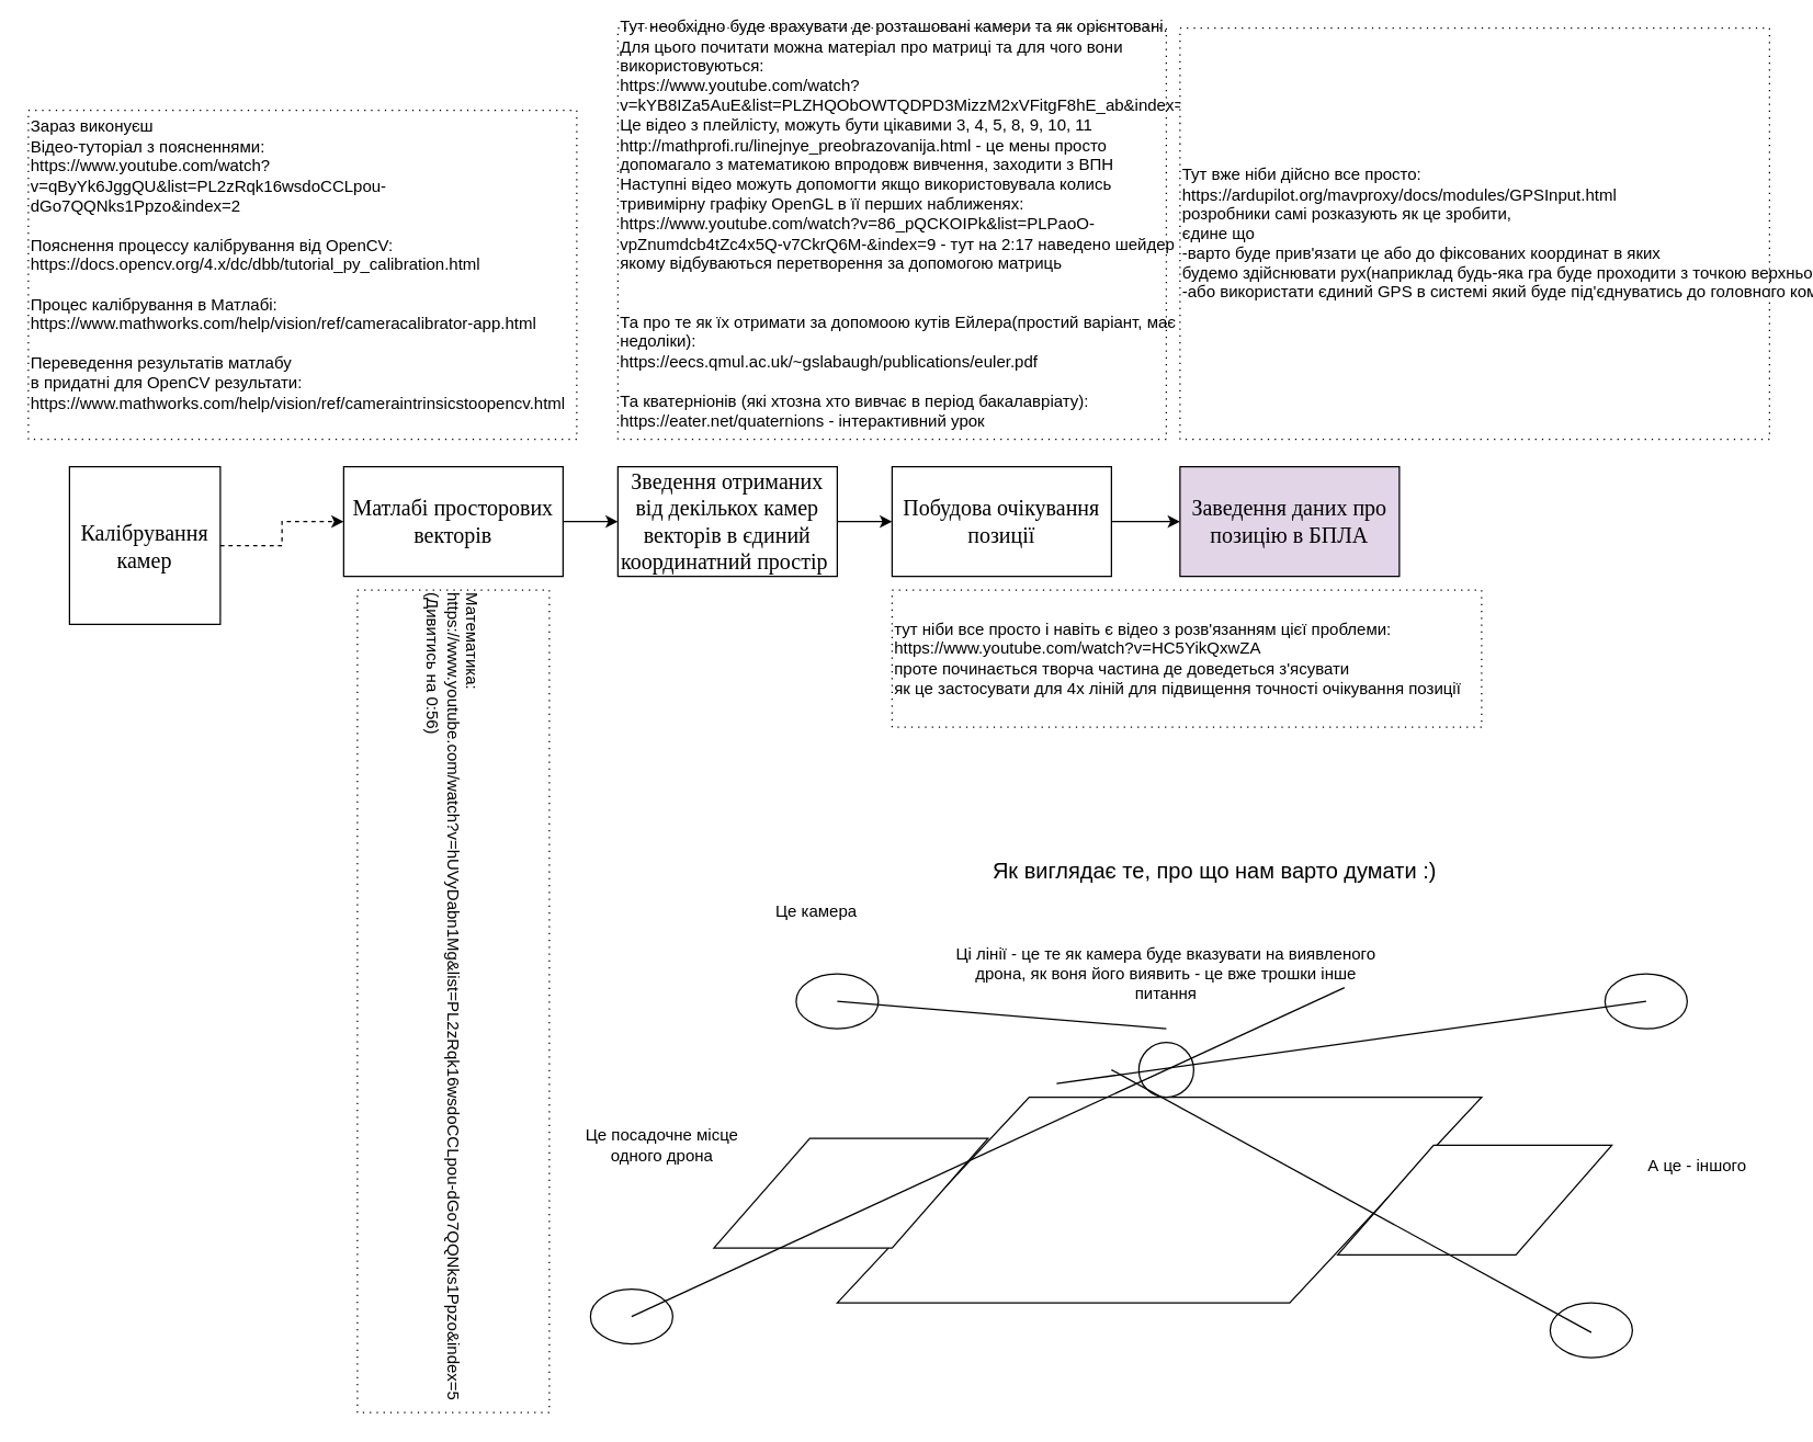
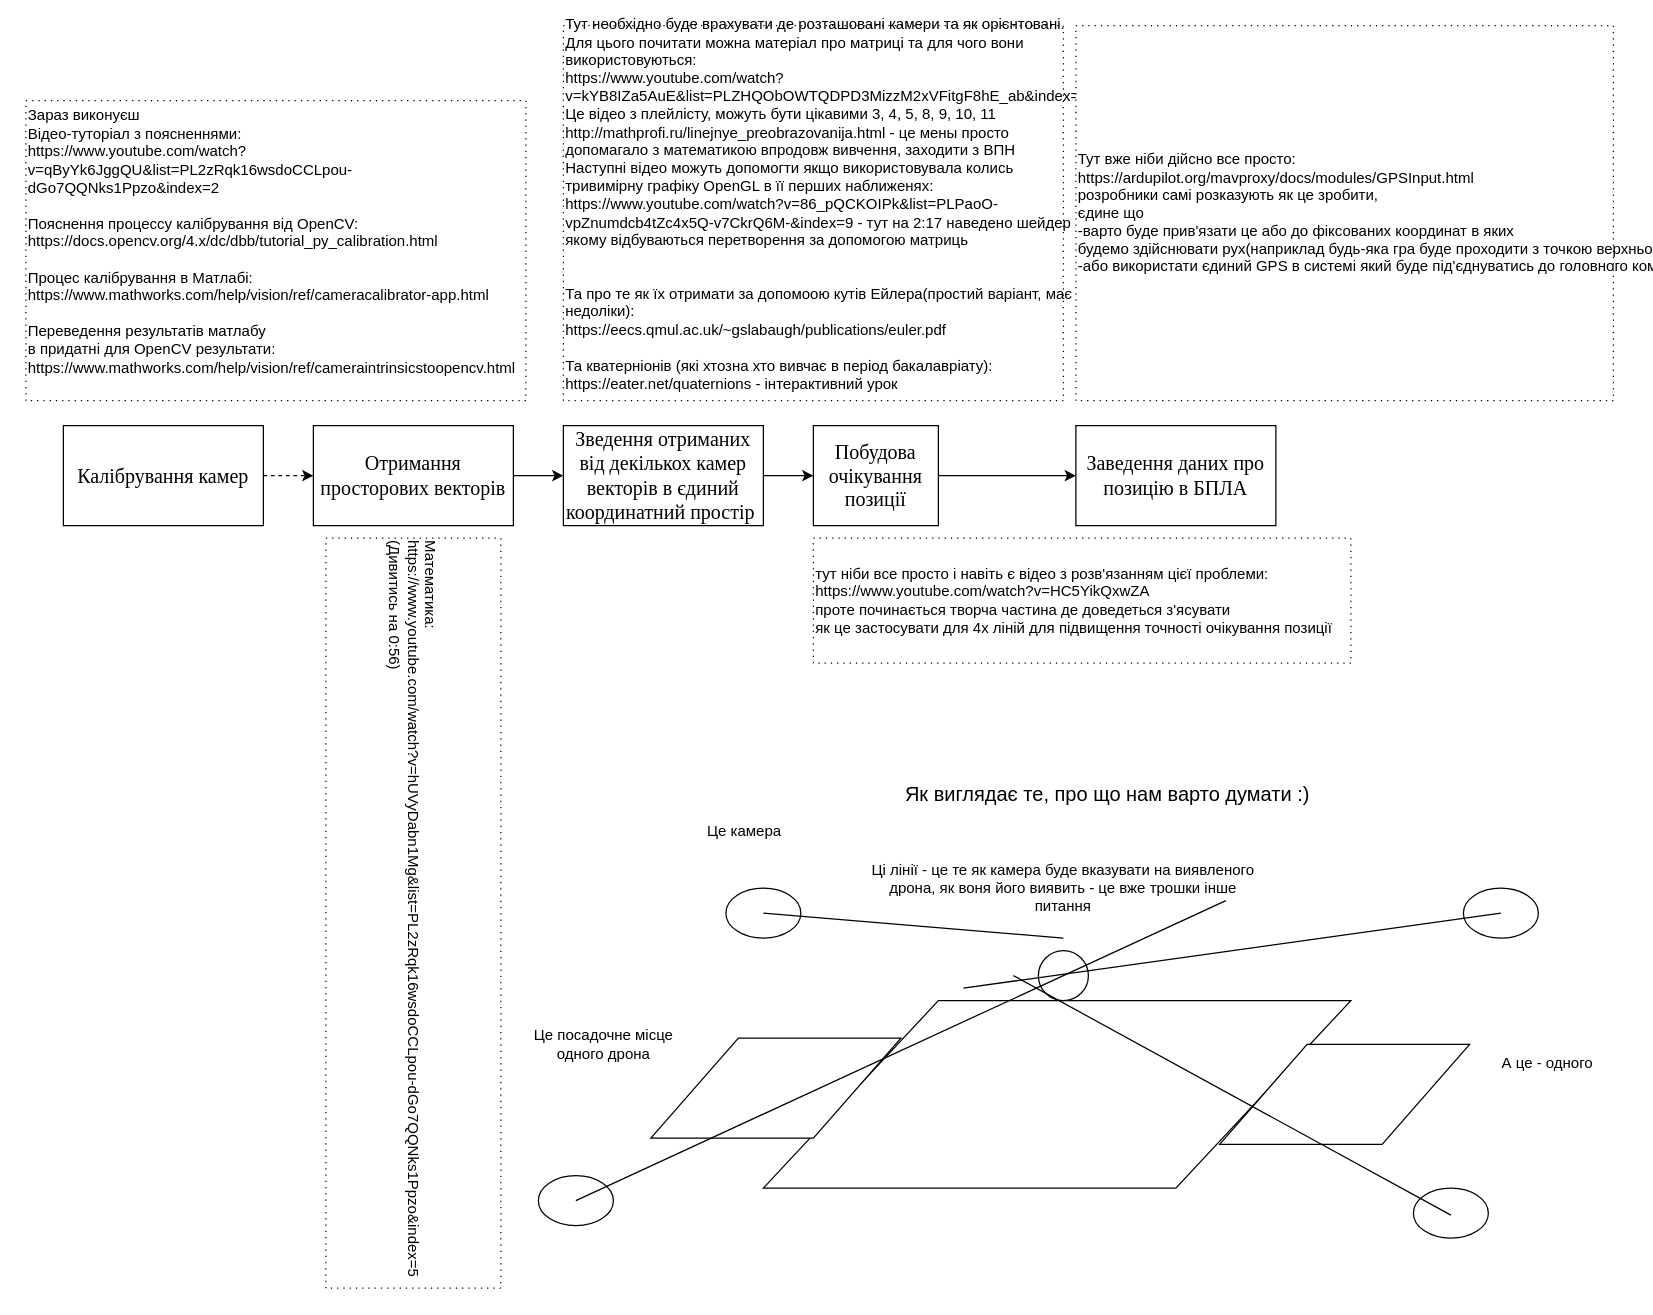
  <mxCell id="0" />
  <mxCell id="1" parent="0" />
  <mxCell id="2" style="edgeStyle=orthogonalEdgeStyle;rounded=0;orthogonalLoop=1;jettySize=auto;html=1;exitX=1;exitY=0.5;exitDx=0;exitDy=0;entryX=0;entryY=0.5;entryDx=0;entryDy=0;dashed=1;" parent="1" source="3" target="5" edge="1"><mxGeometry relative="1" as="geometry" /></mxCell>
- <mxCell id="3" value="&lt;font size=&quot;3&quot; face=&quot;Times New Roman&quot;&gt;Калібрування камер&lt;/font&gt;" style="rounded=0;whiteSpace=wrap;html=1;" parent="1" vertex="1"><mxGeometry x="50" y="340" width="110" height="115" as="geometry" /></mxCell>
+ <mxCell id="3" value="&lt;font size=&quot;3&quot; face=&quot;Times New Roman&quot;&gt;Калібрування камер&lt;/font&gt;" style="rounded=0;whiteSpace=wrap;html=1;" parent="1" vertex="1"><mxGeometry x="50" y="340" width="160" height="80" as="geometry" /></mxCell>
  <mxCell id="4" style="edgeStyle=orthogonalEdgeStyle;rounded=0;orthogonalLoop=1;jettySize=auto;html=1;exitX=1;exitY=0.5;exitDx=0;exitDy=0;entryX=0;entryY=0.5;entryDx=0;entryDy=0;" parent="1" source="5" target="7" edge="1"><mxGeometry relative="1" as="geometry" /></mxCell>
- <mxCell id="5" value="&lt;font size=&quot;3&quot; face=&quot;Times New Roman&quot;&gt;Матлабі просторових векторів&lt;/font&gt;" style="rounded=0;whiteSpace=wrap;html=1;" parent="1" vertex="1"><mxGeometry x="250" y="340" width="160" height="80" as="geometry" /></mxCell>
+ <mxCell id="5" value="&lt;font size=&quot;3&quot; face=&quot;Times New Roman&quot;&gt;Отримання просторових векторів&lt;/font&gt;" style="rounded=0;whiteSpace=wrap;html=1;" parent="1" vertex="1"><mxGeometry x="250" y="340" width="160" height="80" as="geometry" /></mxCell>
  <mxCell id="6" style="edgeStyle=orthogonalEdgeStyle;rounded=0;orthogonalLoop=1;jettySize=auto;html=1;exitX=1;exitY=0.5;exitDx=0;exitDy=0;entryX=0;entryY=0.5;entryDx=0;entryDy=0;" parent="1" source="7" target="9" edge="1"><mxGeometry relative="1" as="geometry" /></mxCell>
  <mxCell id="7" value="&lt;font size=&quot;3&quot; face=&quot;Times New Roman&quot;&gt;Зведення отриманих від декількох камер векторів в єдиний координатний простір&amp;nbsp;&lt;/font&gt;" style="rounded=0;whiteSpace=wrap;html=1;" parent="1" vertex="1"><mxGeometry x="450" y="340" width="160" height="80" as="geometry" /></mxCell>
  <mxCell id="8" style="edgeStyle=orthogonalEdgeStyle;rounded=0;orthogonalLoop=1;jettySize=auto;html=1;exitX=1;exitY=0.5;exitDx=0;exitDy=0;entryX=0;entryY=0.5;entryDx=0;entryDy=0;" parent="1" source="9" target="10" edge="1"><mxGeometry relative="1" as="geometry" /></mxCell>
- <mxCell id="9" value="&lt;font size=&quot;3&quot; face=&quot;Times New Roman&quot;&gt;Побудова очікування позиції&lt;/font&gt;" style="rounded=0;whiteSpace=wrap;html=1;" parent="1" vertex="1"><mxGeometry x="650" y="340" width="160" height="80" as="geometry" /></mxCell>
- <mxCell id="10" value="&lt;font size=&quot;3&quot; face=&quot;Times New Roman&quot;&gt;Заведення даних про позицію в БПЛА&lt;/font&gt;" style="rounded=0;whiteSpace=wrap;html=1;fillColor=#e1d5e7;" parent="1" vertex="1"><mxGeometry x="860" y="340" width="160" height="80" as="geometry" /></mxCell>
+ <mxCell id="9" value="&lt;font size=&quot;3&quot; face=&quot;Times New Roman&quot;&gt;Побудова очікування позиції&lt;/font&gt;" style="rounded=0;whiteSpace=wrap;html=1;" parent="1" vertex="1"><mxGeometry x="650" y="340" width="100" height="80" as="geometry" /></mxCell>
+ <mxCell id="10" value="&lt;font size=&quot;3&quot; face=&quot;Times New Roman&quot;&gt;Заведення даних про позицію в БПЛА&lt;/font&gt;" style="rounded=0;whiteSpace=wrap;html=1;" parent="1" vertex="1"><mxGeometry x="860" y="340" width="160" height="80" as="geometry" /></mxCell>
  <mxCell id="11" value="Зараз виконуєш&lt;br&gt;Відео-туторіал з поясненнями:&lt;br&gt;https://www.youtube.com/watch?v=qByYk6JggQU&amp;amp;list=PL2zRqk16wsdoCCLpou-dGo7QQNks1Ppzo&amp;amp;index=2&lt;br&gt;&lt;br&gt;Пояснення процессу калібрування від OpenCV:&lt;br&gt;https://docs.opencv.org/4.x/dc/dbb/tutorial_py_calibration.html&lt;br&gt;&lt;br&gt;Процес калібрування в Матлабі:&lt;br&gt;https://www.mathworks.com/help/vision/ref/cameracalibrator-app.html&lt;br&gt;&lt;br&gt;Переведення результатів матлабу&lt;br&gt;в придатні для OpenCV результати:&lt;br&gt;https://www.mathworks.com/help/vision/ref/cameraintrinsicstoopencv.html&lt;div&gt;&lt;br style=&quot;text-wrap-mode: nowrap;&quot;&gt;&lt;/div&gt;" style="rounded=0;whiteSpace=wrap;html=1;dashed=1;dashPattern=1 4;align=left;" vertex="1" parent="1"><mxGeometry x="20" y="80" width="400" height="240" as="geometry" /></mxCell>
  <mxCell id="12" value="&lt;div&gt;&lt;span style=&quot;text-wrap-mode: nowrap;&quot;&gt;Математика:&lt;/span&gt;&lt;br style=&quot;text-wrap-mode: nowrap;&quot;&gt;&lt;span style=&quot;text-wrap-mode: nowrap;&quot;&gt;https://www.youtube.com/watch?v=hUVyDabn1Mg&amp;amp;list=PL2zRqk16wsdoCCLpou-dGo7QQNks1Ppzo&amp;amp;index=5&lt;/span&gt;&lt;br style=&quot;text-wrap-mode: nowrap;&quot;&gt;&lt;span style=&quot;text-wrap-mode: nowrap;&quot;&gt;(Дивитись на 0:56)&lt;/span&gt;&lt;/div&gt;" style="rounded=0;whiteSpace=wrap;html=1;dashed=1;dashPattern=1 4;align=left;horizontal=0;rotation=-180;" vertex="1" parent="1"><mxGeometry x="260" y="430" width="140" height="600" as="geometry" /></mxCell>
  <mxCell id="13" value="&lt;div&gt;Тут необхідно буде врахувати де розташовані камери та як орієнтовані.&lt;br&gt;Для цього почитати можна матеріал про матриці та для чого вони використовуються:&lt;br&gt;https://www.youtube.com/watch?v=kYB8IZa5AuE&amp;amp;list=PLZHQObOWTQDPD3MizzM2xVFitgF8hE_ab&amp;amp;index=3&lt;br&gt;Це відео з плейлісту, можуть бути цікавими 3, 4, 5, 8, 9, 10, 11&lt;br&gt;http://mathprofi.ru/linejnye_preobrazovanija.html - це мены просто допомагало з математикою впродовж вивчення, заходити з ВПН&lt;br&gt;Наступні відео можуть допомогти якщо використовувала колись тривимірну графіку OpenGL в її перших наближенях:&lt;br&gt;https://www.youtube.com/watch?v=86_pQCKOIPk&amp;amp;list=PLPaoO-vpZnumdcb4tZc4x5Q-v7CkrQ6M-&amp;amp;index=9 - тут на 2:17 наведено шейдер в якому відбуваються перетворення за допомогою матриць&lt;br&gt;&lt;br&gt;&lt;br&gt;Та про те як їх отримати за допомоою кутів Ейлера(простий варіант, має недоліки):&lt;br&gt;https://eecs.qmul.ac.uk/~gslabaugh/publications/euler.pdf&lt;br&gt;&lt;br&gt;Та кватерніонів (які хтозна хто вивчає в період бакалавріату):&lt;br&gt;https://eater.net/quaternions - інтерактивний урок&lt;br&gt;&lt;div&gt;&lt;br style=&quot;text-wrap-mode: nowrap;&quot;&gt;&lt;/div&gt;&lt;/div&gt;" style="rounded=0;whiteSpace=wrap;html=1;dashed=1;dashPattern=1 4;align=left;" vertex="1" parent="1"><mxGeometry x="450" y="20" width="400" height="300" as="geometry" /></mxCell>
  <mxCell id="14" value="&lt;div&gt;&lt;div&gt;&lt;span style=&quot;text-align: center; text-wrap-mode: nowrap;&quot;&gt;тут ніби все просто і навіть є відео з розв'язанням цієї проблеми:&lt;br&gt;https://www.youtube.com/watch?v=HC5YikQxwZA&lt;br&gt;проте починається творча частина де доведеться з'ясувати&amp;nbsp;&lt;/span&gt;&lt;/div&gt;&lt;div&gt;&lt;span style=&quot;text-align: center; text-wrap-mode: nowrap;&quot;&gt;як це застосувати для 4х ліній для підвищення точності очікування позиції&lt;/span&gt;&lt;/div&gt;&lt;/div&gt;" style="rounded=0;whiteSpace=wrap;html=1;dashed=1;dashPattern=1 4;align=left;" vertex="1" parent="1"><mxGeometry x="650" y="430" width="430" height="100" as="geometry" /></mxCell>
  <mxCell id="15" value="&lt;div&gt;&lt;div style=&quot;&quot;&gt;&lt;span style=&quot;text-wrap-mode: nowrap;&quot;&gt;Тут вже ніби дійсно все просто:&lt;/span&gt;&lt;br&gt;&lt;span style=&quot;text-wrap-mode: nowrap;&quot;&gt;https://ardupilot.org/mavproxy/docs/modules/GPSInput.html&lt;br&gt;розробники самі розказують як це зробити,&amp;nbsp;&lt;/span&gt;&lt;/div&gt;&lt;div style=&quot;&quot;&gt;&lt;span style=&quot;text-wrap-mode: nowrap;&quot;&gt;єдине що&amp;nbsp;&lt;/span&gt;&lt;/div&gt;&lt;div style=&quot;&quot;&gt;&lt;span style=&quot;text-wrap-mode: nowrap;&quot;&gt;-варто буде прив'язати це або до фіксованих координат в яких&amp;nbsp;&lt;/span&gt;&lt;/div&gt;&lt;div style=&quot;&quot;&gt;&lt;span style=&quot;text-wrap-mode: nowrap;&quot;&gt;будемо здійснювати рух(наприклад будь-яка гра буде проходити з точкою верхнього лівого кута дошки на Шарі на поляні)&lt;br&gt;-або використати єдиний GPS в системі який буде під'єднуватись до головного комп'ютера для одноразового отримання інформації про місце гри&lt;/span&gt;&lt;/div&gt;&lt;/div&gt;" style="rounded=0;whiteSpace=wrap;html=1;dashed=1;dashPattern=1 4;align=left;" vertex="1" parent="1"><mxGeometry x="860" y="20" width="430" height="300" as="geometry" /></mxCell>
  <mxCell id="16" value="" style="shape=parallelogram;perimeter=parallelogramPerimeter;whiteSpace=wrap;html=1;fixedSize=1;size=140;" vertex="1" parent="1"><mxGeometry x="610" y="800" width="470" height="150" as="geometry" /></mxCell>
  <mxCell id="17" value="" style="ellipse;whiteSpace=wrap;html=1;" vertex="1" parent="1"><mxGeometry x="580" y="710" width="60" height="40" as="geometry" /></mxCell>
  <mxCell id="18" value="" style="shape=parallelogram;perimeter=parallelogramPerimeter;whiteSpace=wrap;html=1;fixedSize=1;size=70;" vertex="1" parent="1"><mxGeometry x="520" y="830" width="200" height="80" as="geometry" /></mxCell>
  <mxCell id="19" value="" style="shape=parallelogram;perimeter=parallelogramPerimeter;whiteSpace=wrap;html=1;fixedSize=1;size=70;" vertex="1" parent="1"><mxGeometry x="975" y="835" width="200" height="80" as="geometry" /></mxCell>
  <mxCell id="20" value="" style="ellipse;whiteSpace=wrap;html=1;" vertex="1" parent="1"><mxGeometry x="1170" y="710" width="60" height="40" as="geometry" /></mxCell>
  <mxCell id="21" value="" style="ellipse;whiteSpace=wrap;html=1;" vertex="1" parent="1"><mxGeometry x="430" y="940" width="60" height="40" as="geometry" /></mxCell>
  <mxCell id="22" value="" style="ellipse;whiteSpace=wrap;html=1;" vertex="1" parent="1"><mxGeometry x="1130" y="950" width="60" height="40" as="geometry" /></mxCell>
  <mxCell id="23" value="" style="ellipse;whiteSpace=wrap;html=1;aspect=fixed;" vertex="1" parent="1"><mxGeometry x="830" y="760" width="40" height="40" as="geometry" /></mxCell>
  <mxCell id="24" value="" style="endArrow=none;html=1;rounded=0;" edge="1" parent="1"><mxGeometry width="50" height="50" relative="1" as="geometry"><mxPoint x="850" y="750" as="sourcePoint" /><mxPoint x="610.005" y="730.003" as="targetPoint" /></mxGeometry></mxCell>
  <mxCell id="25" value="" style="endArrow=none;html=1;rounded=0;" edge="1" parent="1"><mxGeometry width="50" height="50" relative="1" as="geometry"><mxPoint x="1200" y="730" as="sourcePoint" /><mxPoint x="770" y="790" as="targetPoint" /></mxGeometry></mxCell>
  <mxCell id="26" value="" style="endArrow=none;html=1;rounded=0;" edge="1" parent="1"><mxGeometry width="50" height="50" relative="1" as="geometry"><mxPoint x="460" y="960" as="sourcePoint" /><mxPoint x="980" y="720" as="targetPoint" /></mxGeometry></mxCell>
  <mxCell id="27" value="" style="endArrow=none;html=1;rounded=0;" edge="1" parent="1"><mxGeometry width="50" height="50" relative="1" as="geometry"><mxPoint x="810" y="780" as="sourcePoint" /><mxPoint x="1160" y="971.6" as="targetPoint" /></mxGeometry></mxCell>
  <mxCell id="28" value="&lt;font style=&quot;font-size: 16px;&quot;&gt;Як виглядає те, про що нам варто думати :)&lt;/font&gt;" style="text;html=1;align=center;verticalAlign=middle;resizable=0;points=[];autosize=1;strokeColor=none;fillColor=none;" vertex="1" parent="1"><mxGeometry x="710" y="620" width="350" height="30" as="geometry" /></mxCell>
  <mxCell id="29" value="Це камера" style="text;html=1;align=center;verticalAlign=middle;whiteSpace=wrap;rounded=0;" vertex="1" parent="1"><mxGeometry x="540" y="650" width="110" height="30" as="geometry" /></mxCell>
  <mxCell id="30" value="Це посадочне місце одного дрона" style="text;html=1;align=center;verticalAlign=middle;whiteSpace=wrap;rounded=0;" vertex="1" parent="1"><mxGeometry x="420" y="820" width="125" height="30" as="geometry" /></mxCell>
- <mxCell id="31" value="А це - іншого" style="text;html=1;align=center;verticalAlign=middle;whiteSpace=wrap;rounded=0;" vertex="1" parent="1"><mxGeometry x="1175" y="835" width="125" height="30" as="geometry" /></mxCell>
+ <mxCell id="31" value="А це - одного" style="text;html=1;align=center;verticalAlign=middle;whiteSpace=wrap;rounded=0;" vertex="1" parent="1"><mxGeometry x="1175" y="835" width="125" height="30" as="geometry" /></mxCell>
  <mxCell id="32" value="Ці лінії - це те як камера буде вказувати на виявленого дрона, як воня його виявить - це вже трошки інше питання" style="text;html=1;align=center;verticalAlign=middle;whiteSpace=wrap;rounded=0;" vertex="1" parent="1"><mxGeometry x="691.88" y="690" width="316.25" height="40" as="geometry" /></mxCell>
